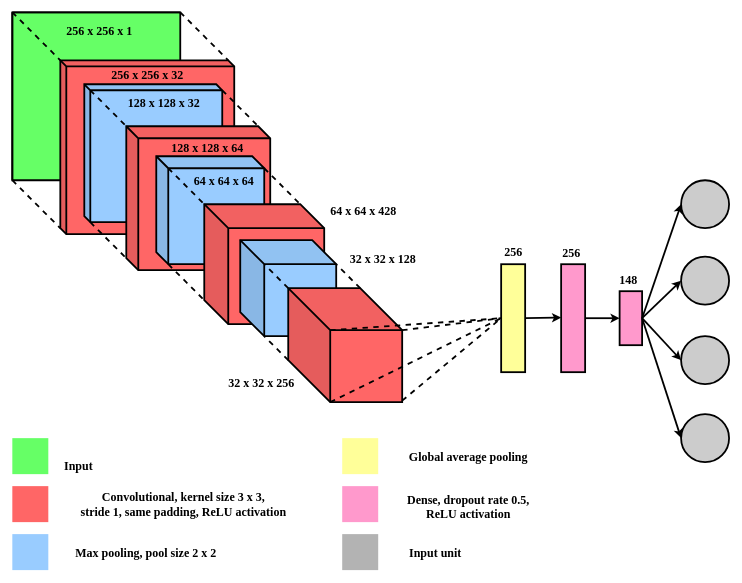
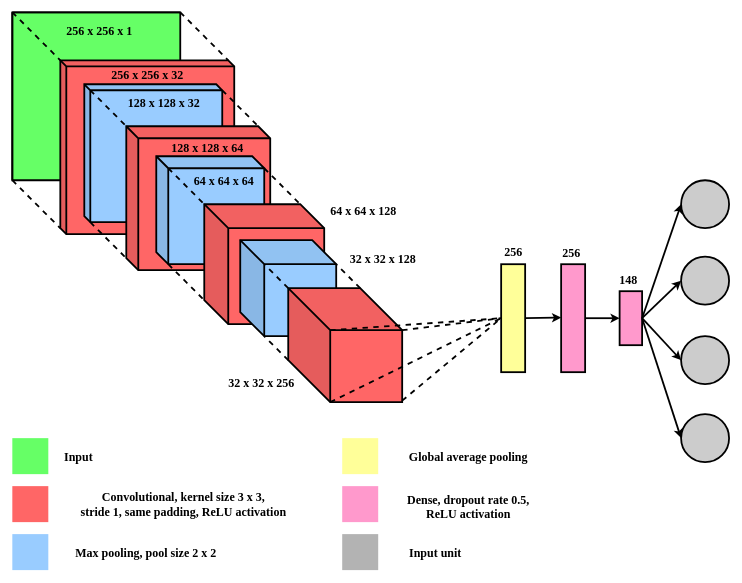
  <mxCell id="0" />
  <mxCell id="1" parent="0" />
  <mxCell id="2" value="" style="shape=cube;whiteSpace=wrap;html=1;boundedLbl=1;backgroundOutline=1;darkOpacity=0.05;darkOpacity2=0.1;size=0;fillColor=#66FF66;strokeWidth=3;" parent="1" vertex="1"><mxGeometry x="20" y="20" width="280" height="280" as="geometry" /></mxCell>
  <mxCell id="3" value="" style="shape=cube;whiteSpace=wrap;html=1;boundedLbl=1;backgroundOutline=1;darkOpacity=0.05;darkOpacity2=0.1;size=10;fillColor=#FF6666;strokeWidth=3;" parent="1" vertex="1"><mxGeometry x="100" y="100" width="290" height="290" as="geometry" /></mxCell>
  <mxCell id="4" value="" style="shape=cube;whiteSpace=wrap;html=1;boundedLbl=1;backgroundOutline=1;darkOpacity=0.05;darkOpacity2=0.1;size=10;fillColor=#99CCFF;strokeWidth=3;" parent="1" vertex="1"><mxGeometry x="140" y="140" width="230" height="230" as="geometry" /></mxCell>
  <mxCell id="5" value="" style="shape=cube;whiteSpace=wrap;html=1;boundedLbl=1;backgroundOutline=1;darkOpacity=0.05;darkOpacity2=0.1;size=20;fillColor=#FF6666;strokeWidth=3;" parent="1" vertex="1"><mxGeometry x="210" y="210" width="240" height="240" as="geometry" /></mxCell>
  <mxCell id="6" value="" style="shape=cube;whiteSpace=wrap;html=1;boundedLbl=1;backgroundOutline=1;darkOpacity=0.05;darkOpacity2=0.1;size=20;fillColor=#99CCFF;strokeWidth=3;" parent="1" vertex="1"><mxGeometry x="260" y="260" width="180" height="180" as="geometry" /></mxCell>
  <mxCell id="7" value="" style="shape=cube;whiteSpace=wrap;html=1;boundedLbl=1;backgroundOutline=1;darkOpacity=0.05;darkOpacity2=0.1;size=40;fillColor=#FF6666;strokeWidth=3;" parent="1" vertex="1"><mxGeometry x="340" y="340" width="200" height="200" as="geometry" /></mxCell>
  <mxCell id="8" value="" style="shape=cube;whiteSpace=wrap;html=1;boundedLbl=1;backgroundOutline=1;darkOpacity=0.05;darkOpacity2=0.1;size=40;fillColor=#99CCFF;strokeWidth=3;" parent="1" vertex="1"><mxGeometry x="400" y="400" width="160" height="160" as="geometry" /></mxCell>
  <mxCell id="9" value="" style="shape=cube;whiteSpace=wrap;html=1;boundedLbl=1;backgroundOutline=1;darkOpacity=0.05;darkOpacity2=0.1;size=70;fillColor=#FF6666;strokeWidth=3;" parent="1" vertex="1"><mxGeometry x="480" y="480" width="190" height="190" as="geometry" /></mxCell>
  <mxCell id="10" value="" style="ellipse;whiteSpace=wrap;html=1;aspect=fixed;fillColor=#CCCCCC;strokeWidth=3;" parent="1" vertex="1"><mxGeometry x="1135" y="690" width="80" height="80" as="geometry" /></mxCell>
  <mxCell id="11" value="" style="endArrow=none;dashed=1;html=1;entryX=0;entryY=0;entryDx=280;entryDy=0;entryPerimeter=0;strokeWidth=3;" parent="1" target="3" edge="1"><mxGeometry width="50" height="50" relative="1" as="geometry"><mxPoint x="300" y="20" as="sourcePoint" /><mxPoint x="350" y="-30" as="targetPoint" /></mxGeometry></mxCell>
  <mxCell id="12" value="" style="endArrow=none;dashed=1;html=1;entryX=0;entryY=0;entryDx=280;entryDy=0;entryPerimeter=0;strokeWidth=3;" parent="1" edge="1"><mxGeometry width="50" height="50" relative="1" as="geometry"><mxPoint x="20" y="300" as="sourcePoint" /><mxPoint x="100" y="380" as="targetPoint" /></mxGeometry></mxCell>
  <mxCell id="13" value="" style="endArrow=none;dashed=1;html=1;strokeWidth=3;" parent="1" edge="1"><mxGeometry width="50" height="50" relative="1" as="geometry"><mxPoint x="150" y="370" as="sourcePoint" /><mxPoint x="210" y="430" as="targetPoint" /></mxGeometry></mxCell>
  <mxCell id="14" value="" style="endArrow=none;dashed=1;html=1;strokeWidth=3;" parent="1" edge="1"><mxGeometry width="50" height="50" relative="1" as="geometry"><mxPoint x="370" y="150" as="sourcePoint" /><mxPoint x="430" y="210" as="targetPoint" /></mxGeometry></mxCell>
  <mxCell id="15" value="" style="endArrow=none;dashed=1;html=1;strokeWidth=3;" parent="1" edge="1"><mxGeometry width="50" height="50" relative="1" as="geometry"><mxPoint x="150" y="150" as="sourcePoint" /><mxPoint x="210" y="210" as="targetPoint" /></mxGeometry></mxCell>
  <mxCell id="16" value="" style="endArrow=none;dashed=1;html=1;strokeWidth=3;" parent="1" edge="1"><mxGeometry width="50" height="50" relative="1" as="geometry"><mxPoint x="280" y="280" as="sourcePoint" /><mxPoint x="340" y="340" as="targetPoint" /></mxGeometry></mxCell>
  <mxCell id="17" value="" style="endArrow=none;dashed=1;html=1;strokeWidth=3;" parent="1" edge="1"><mxGeometry width="50" height="50" relative="1" as="geometry"><mxPoint x="280" y="440" as="sourcePoint" /><mxPoint x="340" y="500" as="targetPoint" /></mxGeometry></mxCell>
  <mxCell id="18" value="" style="endArrow=none;dashed=1;html=1;strokeWidth=3;" parent="1" edge="1"><mxGeometry width="50" height="50" relative="1" as="geometry"><mxPoint x="440" y="280" as="sourcePoint" /><mxPoint x="500" y="340" as="targetPoint" /></mxGeometry></mxCell>
  <mxCell id="19" value="" style="endArrow=none;dashed=1;html=1;entryX=0;entryY=0;entryDx=280;entryDy=0;entryPerimeter=0;strokeWidth=3;" parent="1" edge="1"><mxGeometry width="50" height="50" relative="1" as="geometry"><mxPoint x="20" y="20" as="sourcePoint" /><mxPoint x="100" y="100" as="targetPoint" /></mxGeometry></mxCell>
  <mxCell id="20" value="" style="endArrow=none;dashed=1;html=1;exitX=0;exitY=0;exitDx=0;exitDy=120;exitPerimeter=0;strokeWidth=3;" parent="1" source="9" edge="1"><mxGeometry width="50" height="50" relative="1" as="geometry"><mxPoint x="390" y="610" as="sourcePoint" /><mxPoint x="440" y="560" as="targetPoint" /></mxGeometry></mxCell>
  <mxCell id="21" value="" style="endArrow=none;dashed=1;html=1;exitX=0;exitY=0;exitDx=0;exitDy=120;exitPerimeter=0;strokeWidth=3;" parent="1" edge="1"><mxGeometry width="50" height="50" relative="1" as="geometry"><mxPoint x="480" y="480" as="sourcePoint" /><mxPoint x="440" y="440" as="targetPoint" /></mxGeometry></mxCell>
  <mxCell id="22" value="" style="endArrow=none;dashed=1;html=1;exitX=0;exitY=0;exitDx=0;exitDy=120;exitPerimeter=0;strokeWidth=3;" parent="1" edge="1"><mxGeometry width="50" height="50" relative="1" as="geometry"><mxPoint x="600" y="480" as="sourcePoint" /><mxPoint x="560" y="440" as="targetPoint" /></mxGeometry></mxCell>
  <mxCell id="23" value="" style="endArrow=classic;html=1;strokeWidth=3;exitX=0.5;exitY=0;exitDx=0;exitDy=0;entryX=0.506;entryY=0;entryDx=0;entryDy=0;entryPerimeter=0;" parent="1" edge="1"><mxGeometry width="50" height="50" relative="1" as="geometry"><mxPoint x="875" y="530" as="sourcePoint" /><mxPoint x="935" y="528.92" as="targetPoint" /></mxGeometry></mxCell>
  <mxCell id="24" value="" style="endArrow=classic;html=1;strokeWidth=3;entryX=0.5;entryY=0;entryDx=0;entryDy=0;" parent="1" edge="1"><mxGeometry width="50" height="50" relative="1" as="geometry"><mxPoint x="975" y="530" as="sourcePoint" /><mxPoint x="1032.5" y="530" as="targetPoint" /></mxGeometry></mxCell>
  <mxCell id="25" value="" style="rounded=0;whiteSpace=wrap;html=1;fillColor=#FFFF99;rotation=90;strokeWidth=3;" parent="1" vertex="1"><mxGeometry x="765" y="510" width="180" height="40" as="geometry" /></mxCell>
  <mxCell id="26" value="" style="rounded=0;whiteSpace=wrap;html=1;fillColor=#FF99CC;rotation=-90;strokeWidth=3;" parent="1" vertex="1"><mxGeometry x="865" y="510" width="180" height="40" as="geometry" /></mxCell>
  <mxCell id="27" value="" style="rounded=0;whiteSpace=wrap;html=1;fillColor=#FF99CC;rotation=-90;strokeWidth=3;" parent="1" vertex="1"><mxGeometry x="1006.25" y="511.25" width="90" height="37.5" as="geometry" /></mxCell>
  <mxCell id="28" value="" style="ellipse;whiteSpace=wrap;html=1;aspect=fixed;fillColor=#CCCCCC;strokeWidth=3;" parent="1" vertex="1"><mxGeometry x="1135" y="427.5" width="80" height="80" as="geometry" /></mxCell>
  <mxCell id="29" value="" style="ellipse;whiteSpace=wrap;html=1;aspect=fixed;fillColor=#CCCCCC;strokeWidth=3;" parent="1" vertex="1"><mxGeometry x="1135" y="300" width="80" height="80" as="geometry" /></mxCell>
  <mxCell id="30" value="" style="ellipse;whiteSpace=wrap;html=1;aspect=fixed;fillColor=#CCCCCC;strokeWidth=3;" parent="1" vertex="1"><mxGeometry x="1135" y="560" width="80" height="80" as="geometry" /></mxCell>
  <mxCell id="31" value="" style="endArrow=classic;html=1;strokeWidth=3;exitX=0.5;exitY=1;exitDx=0;exitDy=0;entryX=0;entryY=0.5;entryDx=0;entryDy=0;" parent="1" source="27" target="28" edge="1"><mxGeometry width="50" height="50" relative="1" as="geometry"><mxPoint x="1075" y="530" as="sourcePoint" /><mxPoint x="1125" y="480" as="targetPoint" /></mxGeometry></mxCell>
  <mxCell id="32" value="" style="endArrow=classic;html=1;strokeWidth=3;exitX=0.5;exitY=1;exitDx=0;exitDy=0;entryX=0;entryY=0.5;entryDx=0;entryDy=0;" parent="1" source="27" target="30" edge="1"><mxGeometry width="50" height="50" relative="1" as="geometry"><mxPoint x="1070" y="572.5" as="sourcePoint" /><mxPoint x="1135" y="510" as="targetPoint" /></mxGeometry></mxCell>
  <mxCell id="33" value="" style="endArrow=classic;html=1;strokeWidth=3;exitX=0.5;exitY=1;exitDx=0;exitDy=0;entryX=0;entryY=0.5;entryDx=0;entryDy=0;" parent="1" source="27" target="29" edge="1"><mxGeometry width="50" height="50" relative="1" as="geometry"><mxPoint x="1070" y="462.5" as="sourcePoint" /><mxPoint x="1135" y="400" as="targetPoint" /></mxGeometry></mxCell>
  <mxCell id="34" value="" style="endArrow=classic;html=1;strokeWidth=3;exitX=0.5;exitY=1;exitDx=0;exitDy=0;entryX=0;entryY=0.5;entryDx=0;entryDy=0;" parent="1" source="27" target="10" edge="1"><mxGeometry width="50" height="50" relative="1" as="geometry"><mxPoint x="1100" y="560" as="sourcePoint" /><mxPoint x="1125" y="690" as="targetPoint" /></mxGeometry></mxCell>
  <mxCell id="35" value="&lt;font style=&quot;font-size: 20px&quot; face=&quot;Tahoma&quot;&gt;&lt;b&gt;256 x 256 x 1&lt;/b&gt;&lt;/font&gt;" style="text;html=1;align=center;verticalAlign=middle;resizable=0;points=[];autosize=1;" parent="1" vertex="1"><mxGeometry x="90" y="40" width="150" height="20" as="geometry" /></mxCell>
  <mxCell id="36" value="&lt;font face=&quot;Tahoma&quot;&gt;&lt;span style=&quot;font-size: 20px&quot;&gt;&lt;b&gt;256 x 256 x 32&lt;/b&gt;&lt;/span&gt;&lt;/font&gt;" style="text;html=1;align=center;verticalAlign=middle;resizable=0;points=[];autosize=1;" parent="1" vertex="1"><mxGeometry x="160" y="114" width="170" height="20" as="geometry" /></mxCell>
  <mxCell id="37" value="&lt;font face=&quot;Tahoma&quot;&gt;&lt;span style=&quot;font-size: 20px&quot;&gt;&lt;b&gt;128 x 128 x 32&amp;nbsp;&lt;/b&gt;&lt;/span&gt;&lt;/font&gt;" style="text;html=1;align=center;verticalAlign=middle;resizable=0;points=[];autosize=1;" parent="1" vertex="1"><mxGeometry x="190" y="160" width="170" height="20" as="geometry" /></mxCell>
  <mxCell id="38" value="&lt;font face=&quot;Tahoma&quot;&gt;&lt;span style=&quot;font-size: 20px&quot;&gt;&lt;b&gt;128 x 128 x 64&lt;/b&gt;&lt;/span&gt;&lt;/font&gt;" style="text;html=1;align=center;verticalAlign=middle;resizable=0;points=[];autosize=1;" parent="1" vertex="1"><mxGeometry x="260" y="235" width="170" height="20" as="geometry" /></mxCell>
  <mxCell id="39" value="&lt;font face=&quot;Tahoma&quot;&gt;&lt;span style=&quot;font-size: 20px&quot;&gt;&lt;b&gt;64 x 64 x 64&amp;nbsp;&lt;/b&gt;&lt;/span&gt;&lt;/font&gt;" style="text;html=1;align=center;verticalAlign=middle;resizable=0;points=[];autosize=1;" parent="1" vertex="1"><mxGeometry x="300" y="290" width="150" height="20" as="geometry" /></mxCell>
- <mxCell id="40" value="&lt;font face=&quot;Tahoma&quot;&gt;&lt;span style=&quot;font-size: 20px&quot;&gt;&lt;b&gt;64 x 64 x 428&lt;/b&gt;&lt;/span&gt;&lt;/font&gt;" style="text;html=1;align=center;verticalAlign=middle;resizable=0;points=[];autosize=1;" parent="1" vertex="1"><mxGeometry x="530" y="340" width="150" height="20" as="geometry" /></mxCell>
+ <mxCell id="40" value="&lt;font face=&quot;Tahoma&quot;&gt;&lt;span style=&quot;font-size: 20px&quot;&gt;&lt;b&gt;64 x 64 x 128&lt;/b&gt;&lt;/span&gt;&lt;/font&gt;" style="text;html=1;align=center;verticalAlign=middle;resizable=0;points=[];autosize=1;" parent="1" vertex="1"><mxGeometry x="530" y="340" width="150" height="20" as="geometry" /></mxCell>
  <mxCell id="41" value="&lt;font face=&quot;Tahoma&quot;&gt;&lt;span style=&quot;font-size: 20px&quot;&gt;&lt;b&gt;32 x 32 x 128&amp;nbsp;&lt;/b&gt;&lt;/span&gt;&lt;/font&gt;" style="text;html=1;align=center;verticalAlign=middle;resizable=0;points=[];autosize=1;" parent="1" vertex="1"><mxGeometry x="560" y="420" width="160" height="20" as="geometry" /></mxCell>
  <mxCell id="42" value="&lt;font face=&quot;Tahoma&quot;&gt;&lt;span style=&quot;font-size: 20px&quot;&gt;&lt;b&gt;32 x 32 x 256&lt;/b&gt;&lt;/span&gt;&lt;/font&gt;" style="text;html=1;align=center;verticalAlign=middle;resizable=0;points=[];autosize=1;" parent="1" vertex="1"><mxGeometry x="360" y="627.5" width="150" height="20" as="geometry" /></mxCell>
  <mxCell id="43" value="&lt;font face=&quot;Tahoma&quot;&gt;&lt;span style=&quot;font-size: 20px&quot;&gt;&lt;b&gt;256&lt;br&gt;&lt;/b&gt;&lt;/span&gt;&lt;/font&gt;" style="text;html=1;align=center;verticalAlign=middle;resizable=0;points=[];autosize=1;" parent="1" vertex="1"><mxGeometry x="830" y="407.5" width="50" height="20" as="geometry" /></mxCell>
  <mxCell id="44" value="&lt;font face=&quot;Tahoma&quot;&gt;&lt;span style=&quot;font-size: 20px&quot;&gt;&lt;b&gt;256&lt;/b&gt;&lt;/span&gt;&lt;/font&gt;" style="text;html=1;align=center;verticalAlign=middle;resizable=0;points=[];autosize=1;" parent="1" vertex="1"><mxGeometry x="927" y="410" width="50" height="20" as="geometry" /></mxCell>
  <mxCell id="45" value="&lt;font face=&quot;Tahoma&quot;&gt;&lt;span style=&quot;font-size: 20px&quot;&gt;&lt;b&gt;148&lt;/b&gt;&lt;/span&gt;&lt;/font&gt;" style="text;html=1;align=center;verticalAlign=middle;resizable=0;points=[];autosize=1;" parent="1" vertex="1"><mxGeometry x="1022" y="456" width="50" height="20" as="geometry" /></mxCell>
  <mxCell id="46" value="" style="rounded=0;whiteSpace=wrap;html=1;strokeWidth=3;fillColor=#FF6666;strokeColor=none;" parent="1" vertex="1"><mxGeometry x="20" y="810" width="60" height="60" as="geometry" /></mxCell>
  <mxCell id="47" value="" style="rounded=0;whiteSpace=wrap;html=1;strokeWidth=3;fillColor=#66FF66;strokeColor=none;" parent="1" vertex="1"><mxGeometry x="20" y="730" width="60" height="60" as="geometry" /></mxCell>
  <mxCell id="48" value="" style="rounded=0;whiteSpace=wrap;html=1;strokeWidth=3;fillColor=#B3B3B3;strokeColor=none;" parent="1" vertex="1"><mxGeometry x="570" y="890" width="60" height="60" as="geometry" /></mxCell>
  <mxCell id="49" value="" style="rounded=0;whiteSpace=wrap;html=1;strokeWidth=3;fillColor=#99CCFF;strokeColor=none;" parent="1" vertex="1"><mxGeometry x="20" y="890" width="60" height="60" as="geometry" /></mxCell>
  <mxCell id="50" value="" style="rounded=0;whiteSpace=wrap;html=1;strokeWidth=3;fillColor=#FFFF99;strokeColor=none;" parent="1" vertex="1"><mxGeometry x="570" y="730" width="60" height="60" as="geometry" /></mxCell>
  <mxCell id="51" value="" style="rounded=0;whiteSpace=wrap;html=1;strokeWidth=3;fillColor=#FF99CC;strokeColor=none;" parent="1" vertex="1"><mxGeometry x="570" y="810" width="60" height="60" as="geometry" /></mxCell>
- <mxCell id="52" value="&lt;font face=&quot;Tahoma&quot;&gt;&lt;span style=&quot;font-size: 20px&quot;&gt;&lt;b&gt;Input&lt;/b&gt;&lt;/span&gt;&lt;/font&gt;" style="text;html=1;align=center;verticalAlign=middle;resizable=0;points=[];autosize=1;" parent="1" vertex="1"><mxGeometry x="95" y="765" width="70" height="20" as="geometry" /></mxCell>
+ <mxCell id="52" value="&lt;font face=&quot;Tahoma&quot;&gt;&lt;span style=&quot;font-size: 20px&quot;&gt;&lt;b&gt;Input&lt;/b&gt;&lt;/span&gt;&lt;/font&gt;" style="text;html=1;align=center;verticalAlign=middle;resizable=0;points=[];autosize=1;" parent="1" vertex="1"><mxGeometry x="95" y="750" width="70" height="20" as="geometry" /></mxCell>
  <mxCell id="53" value="&lt;font face=&quot;Tahoma&quot;&gt;&lt;span style=&quot;font-size: 20px&quot;&gt;&lt;b&gt;Convolutional, kernel size 3 x 3,&lt;br&gt;stride 1, same padding, ReLU activation&lt;br&gt;&lt;/b&gt;&lt;/span&gt;&lt;/font&gt;" style="text;html=1;align=center;verticalAlign=middle;resizable=0;points=[];autosize=1;" parent="1" vertex="1"><mxGeometry x="100" y="820" width="410" height="40" as="geometry" /></mxCell>
  <mxCell id="54" value="&lt;font face=&quot;Tahoma&quot;&gt;&lt;span style=&quot;font-size: 20px&quot;&gt;&lt;b&gt;Max pooling, pool size 2 x 2&amp;nbsp;&lt;/b&gt;&lt;/span&gt;&lt;/font&gt;" style="text;html=1;align=center;verticalAlign=middle;resizable=0;points=[];autosize=1;" parent="1" vertex="1"><mxGeometry x="95" y="910" width="300" height="20" as="geometry" /></mxCell>
  <mxCell id="55" value="&lt;font face=&quot;Tahoma&quot;&gt;&lt;span style=&quot;font-size: 20px&quot;&gt;&lt;b&gt;Input unit&lt;/b&gt;&lt;/span&gt;&lt;/font&gt;" style="text;html=1;align=center;verticalAlign=middle;resizable=0;points=[];autosize=1;" parent="1" vertex="1"><mxGeometry x="660" y="910" width="130" height="20" as="geometry" /></mxCell>
  <mxCell id="56" value="&lt;font face=&quot;Tahoma&quot;&gt;&lt;span style=&quot;font-size: 20px&quot;&gt;&lt;b&gt;Dense, dropout rate 0.5,&lt;br&gt;ReLU activation&lt;br&gt;&lt;/b&gt;&lt;/span&gt;&lt;/font&gt;" style="text;html=1;align=center;verticalAlign=middle;resizable=0;points=[];autosize=1;" parent="1" vertex="1"><mxGeometry x="650" y="824" width="260" height="40" as="geometry" /></mxCell>
  <mxCell id="57" value="&lt;font face=&quot;Tahoma&quot;&gt;&lt;span style=&quot;font-size: 20px&quot;&gt;&lt;b&gt;Global average pooling&lt;/b&gt;&lt;/span&gt;&lt;/font&gt;" style="text;html=1;align=center;verticalAlign=middle;resizable=0;points=[];autosize=1;" parent="1" vertex="1"><mxGeometry x="655" y="750" width="250" height="20" as="geometry" /></mxCell>
  <mxCell id="58" value="" style="endArrow=none;dashed=1;html=1;strokeWidth=3;entryX=0.5;entryY=1;entryDx=0;entryDy=0;" edge="1" parent="1" target="25"><mxGeometry width="50" height="50" relative="1" as="geometry"><mxPoint x="550" y="550" as="sourcePoint" /><mxPoint x="600" y="500" as="targetPoint" /></mxGeometry></mxCell>
  <mxCell id="59" value="" style="endArrow=none;dashed=1;html=1;strokeWidth=3;entryX=0.5;entryY=1;entryDx=0;entryDy=0;" edge="1" parent="1" target="25"><mxGeometry width="50" height="50" relative="1" as="geometry"><mxPoint x="550" y="670" as="sourcePoint" /><mxPoint x="835" y="650" as="targetPoint" /></mxGeometry></mxCell>
  <mxCell id="60" value="" style="endArrow=none;dashed=1;html=1;strokeWidth=3;entryX=0.5;entryY=1;entryDx=0;entryDy=0;" edge="1" parent="1" target="25"><mxGeometry width="50" height="50" relative="1" as="geometry"><mxPoint x="670" y="550" as="sourcePoint" /><mxPoint x="955" y="530" as="targetPoint" /></mxGeometry></mxCell>
  <mxCell id="61" value="" style="endArrow=none;dashed=1;html=1;strokeWidth=3;entryX=0.5;entryY=1;entryDx=0;entryDy=0;" edge="1" parent="1" target="25"><mxGeometry width="50" height="50" relative="1" as="geometry"><mxPoint x="670" y="667.5" as="sourcePoint" /><mxPoint x="955" y="647.5" as="targetPoint" /></mxGeometry></mxCell>
